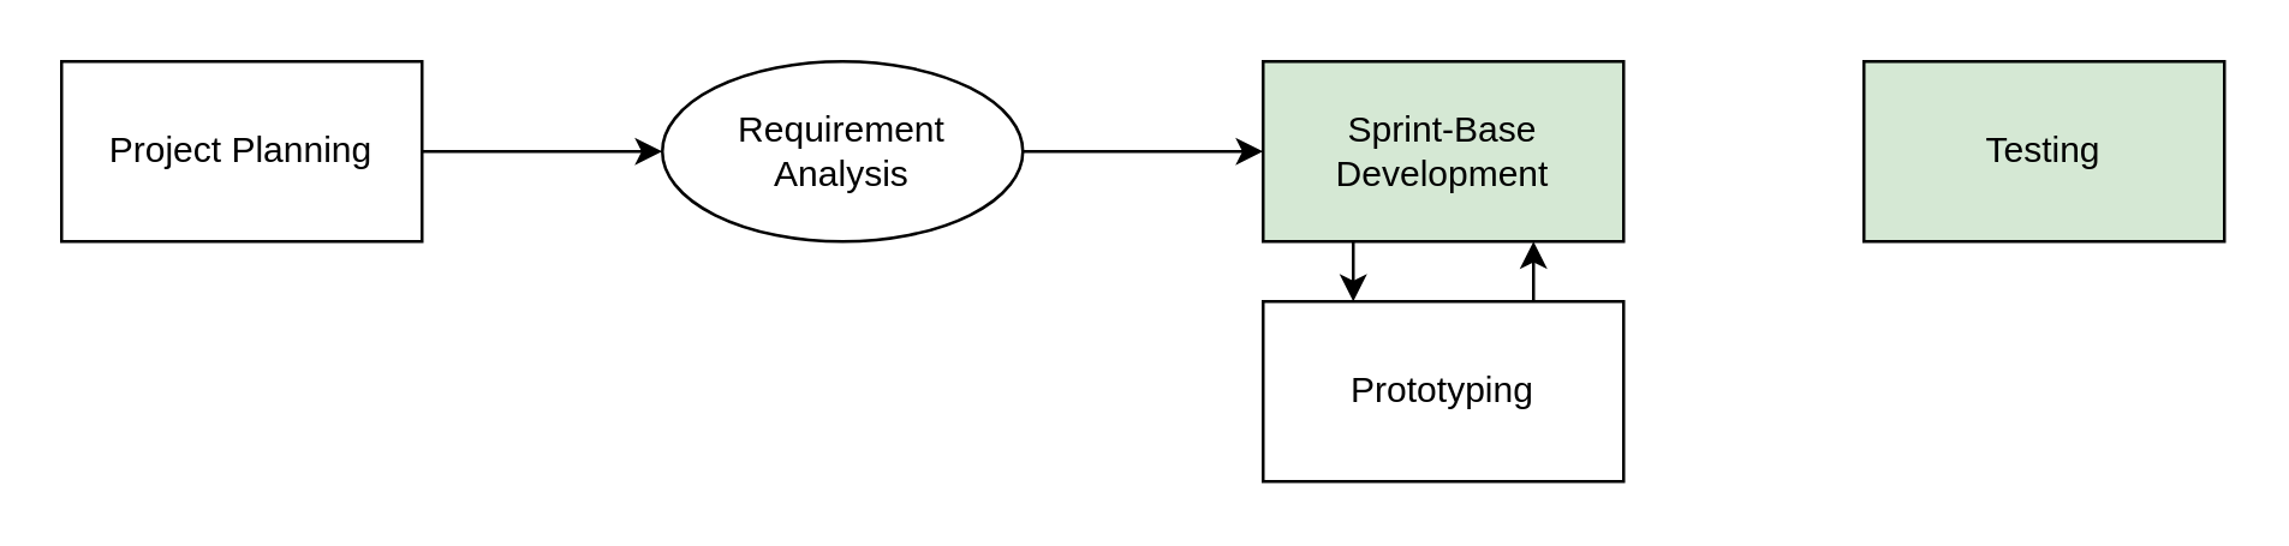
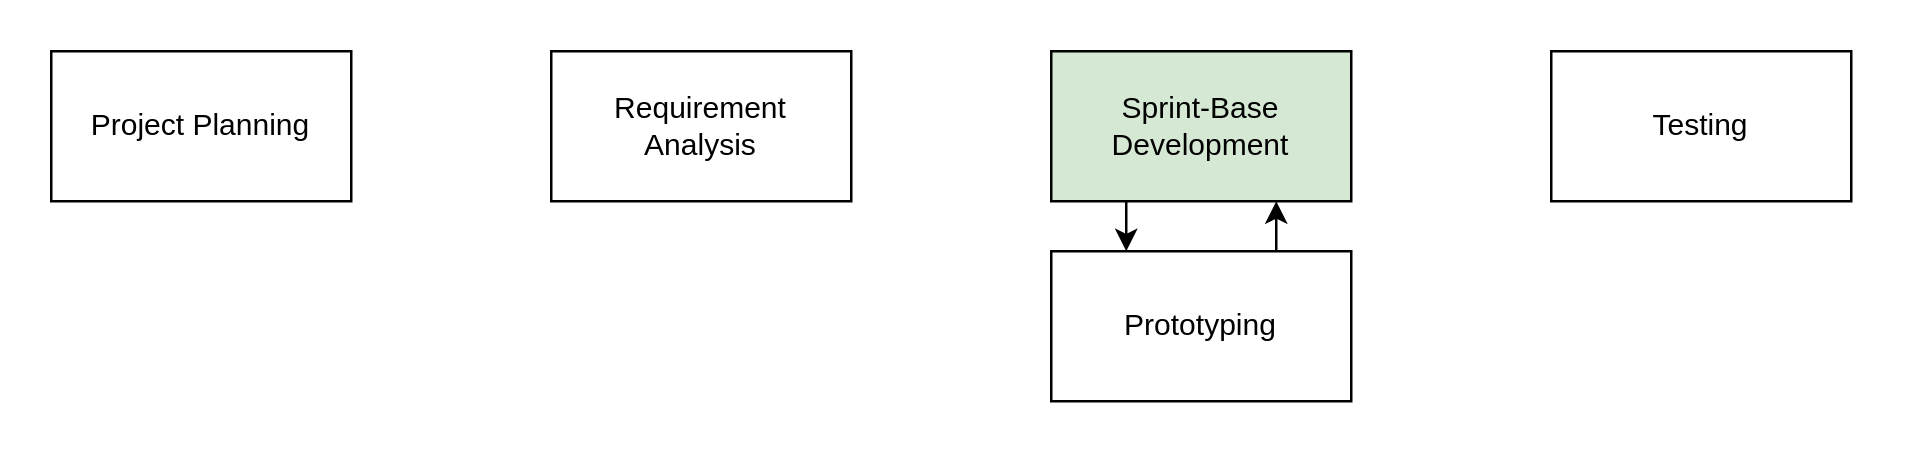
  <mxCell id="0" />
  <mxCell id="1" parent="0" />
- <mxCell id="2" style="edgeStyle=orthogonalEdgeStyle;rounded=0;orthogonalLoop=1;jettySize=auto;html=1;entryX=0;entryY=0.5;entryDx=0;entryDy=0;" edge="1" parent="1" source="3" target="5"><mxGeometry relative="1" as="geometry" /></mxCell>
  <mxCell id="3" value="Project Planning" style="rounded=0;whiteSpace=wrap;html=1;" vertex="1" parent="1"><mxGeometry x="20" y="20" width="120" height="60" as="geometry" /></mxCell>
- <mxCell id="4" style="edgeStyle=orthogonalEdgeStyle;rounded=0;orthogonalLoop=1;jettySize=auto;html=1;entryX=0;entryY=0.5;entryDx=0;entryDy=0;" edge="1" parent="1" source="5" target="7"><mxGeometry relative="1" as="geometry" /></mxCell>
- <mxCell id="5" value="Requirement&lt;div&gt;Analysis&lt;/div&gt;" style="ellipse;whiteSpace=wrap;html=1;" vertex="1" parent="1"><mxGeometry x="220" y="20" width="120" height="60" as="geometry" /></mxCell>
+ <mxCell id="5" value="Requirement&lt;div&gt;Analysis&lt;/div&gt;" style="rounded=0;whiteSpace=wrap;html=1;" vertex="1" parent="1"><mxGeometry x="220" y="20" width="120" height="60" as="geometry" /></mxCell>
  <mxCell id="6" style="edgeStyle=orthogonalEdgeStyle;rounded=0;orthogonalLoop=1;jettySize=auto;html=1;exitX=0.25;exitY=1;exitDx=0;exitDy=0;entryX=0.25;entryY=0;entryDx=0;entryDy=0;" edge="1" parent="1" source="7" target="9"><mxGeometry relative="1" as="geometry" /></mxCell>
  <mxCell id="7" value="Sprint-Base&lt;div&gt;Development&lt;/div&gt;" style="rounded=0;whiteSpace=wrap;html=1;fillColor=#d5e8d4;" vertex="1" parent="1"><mxGeometry x="420" y="20" width="120" height="60" as="geometry" /></mxCell>
  <mxCell id="8" style="edgeStyle=orthogonalEdgeStyle;rounded=0;orthogonalLoop=1;jettySize=auto;html=1;exitX=0.75;exitY=0;exitDx=0;exitDy=0;entryX=0.75;entryY=1;entryDx=0;entryDy=0;" edge="1" parent="1" source="9" target="7"><mxGeometry relative="1" as="geometry" /></mxCell>
  <mxCell id="9" value="Prototyping" style="rounded=0;whiteSpace=wrap;html=1;" vertex="1" parent="1"><mxGeometry x="420" y="100" width="120" height="60" as="geometry" /></mxCell>
- <mxCell id="10" value="Testing" style="rounded=0;whiteSpace=wrap;html=1;fillColor=#d5e8d4;" vertex="1" parent="1"><mxGeometry x="620" y="20" width="120" height="60" as="geometry" /></mxCell>
+ <mxCell id="10" value="Testing" style="rounded=0;whiteSpace=wrap;html=1;" vertex="1" parent="1"><mxGeometry x="620" y="20" width="120" height="60" as="geometry" /></mxCell>
